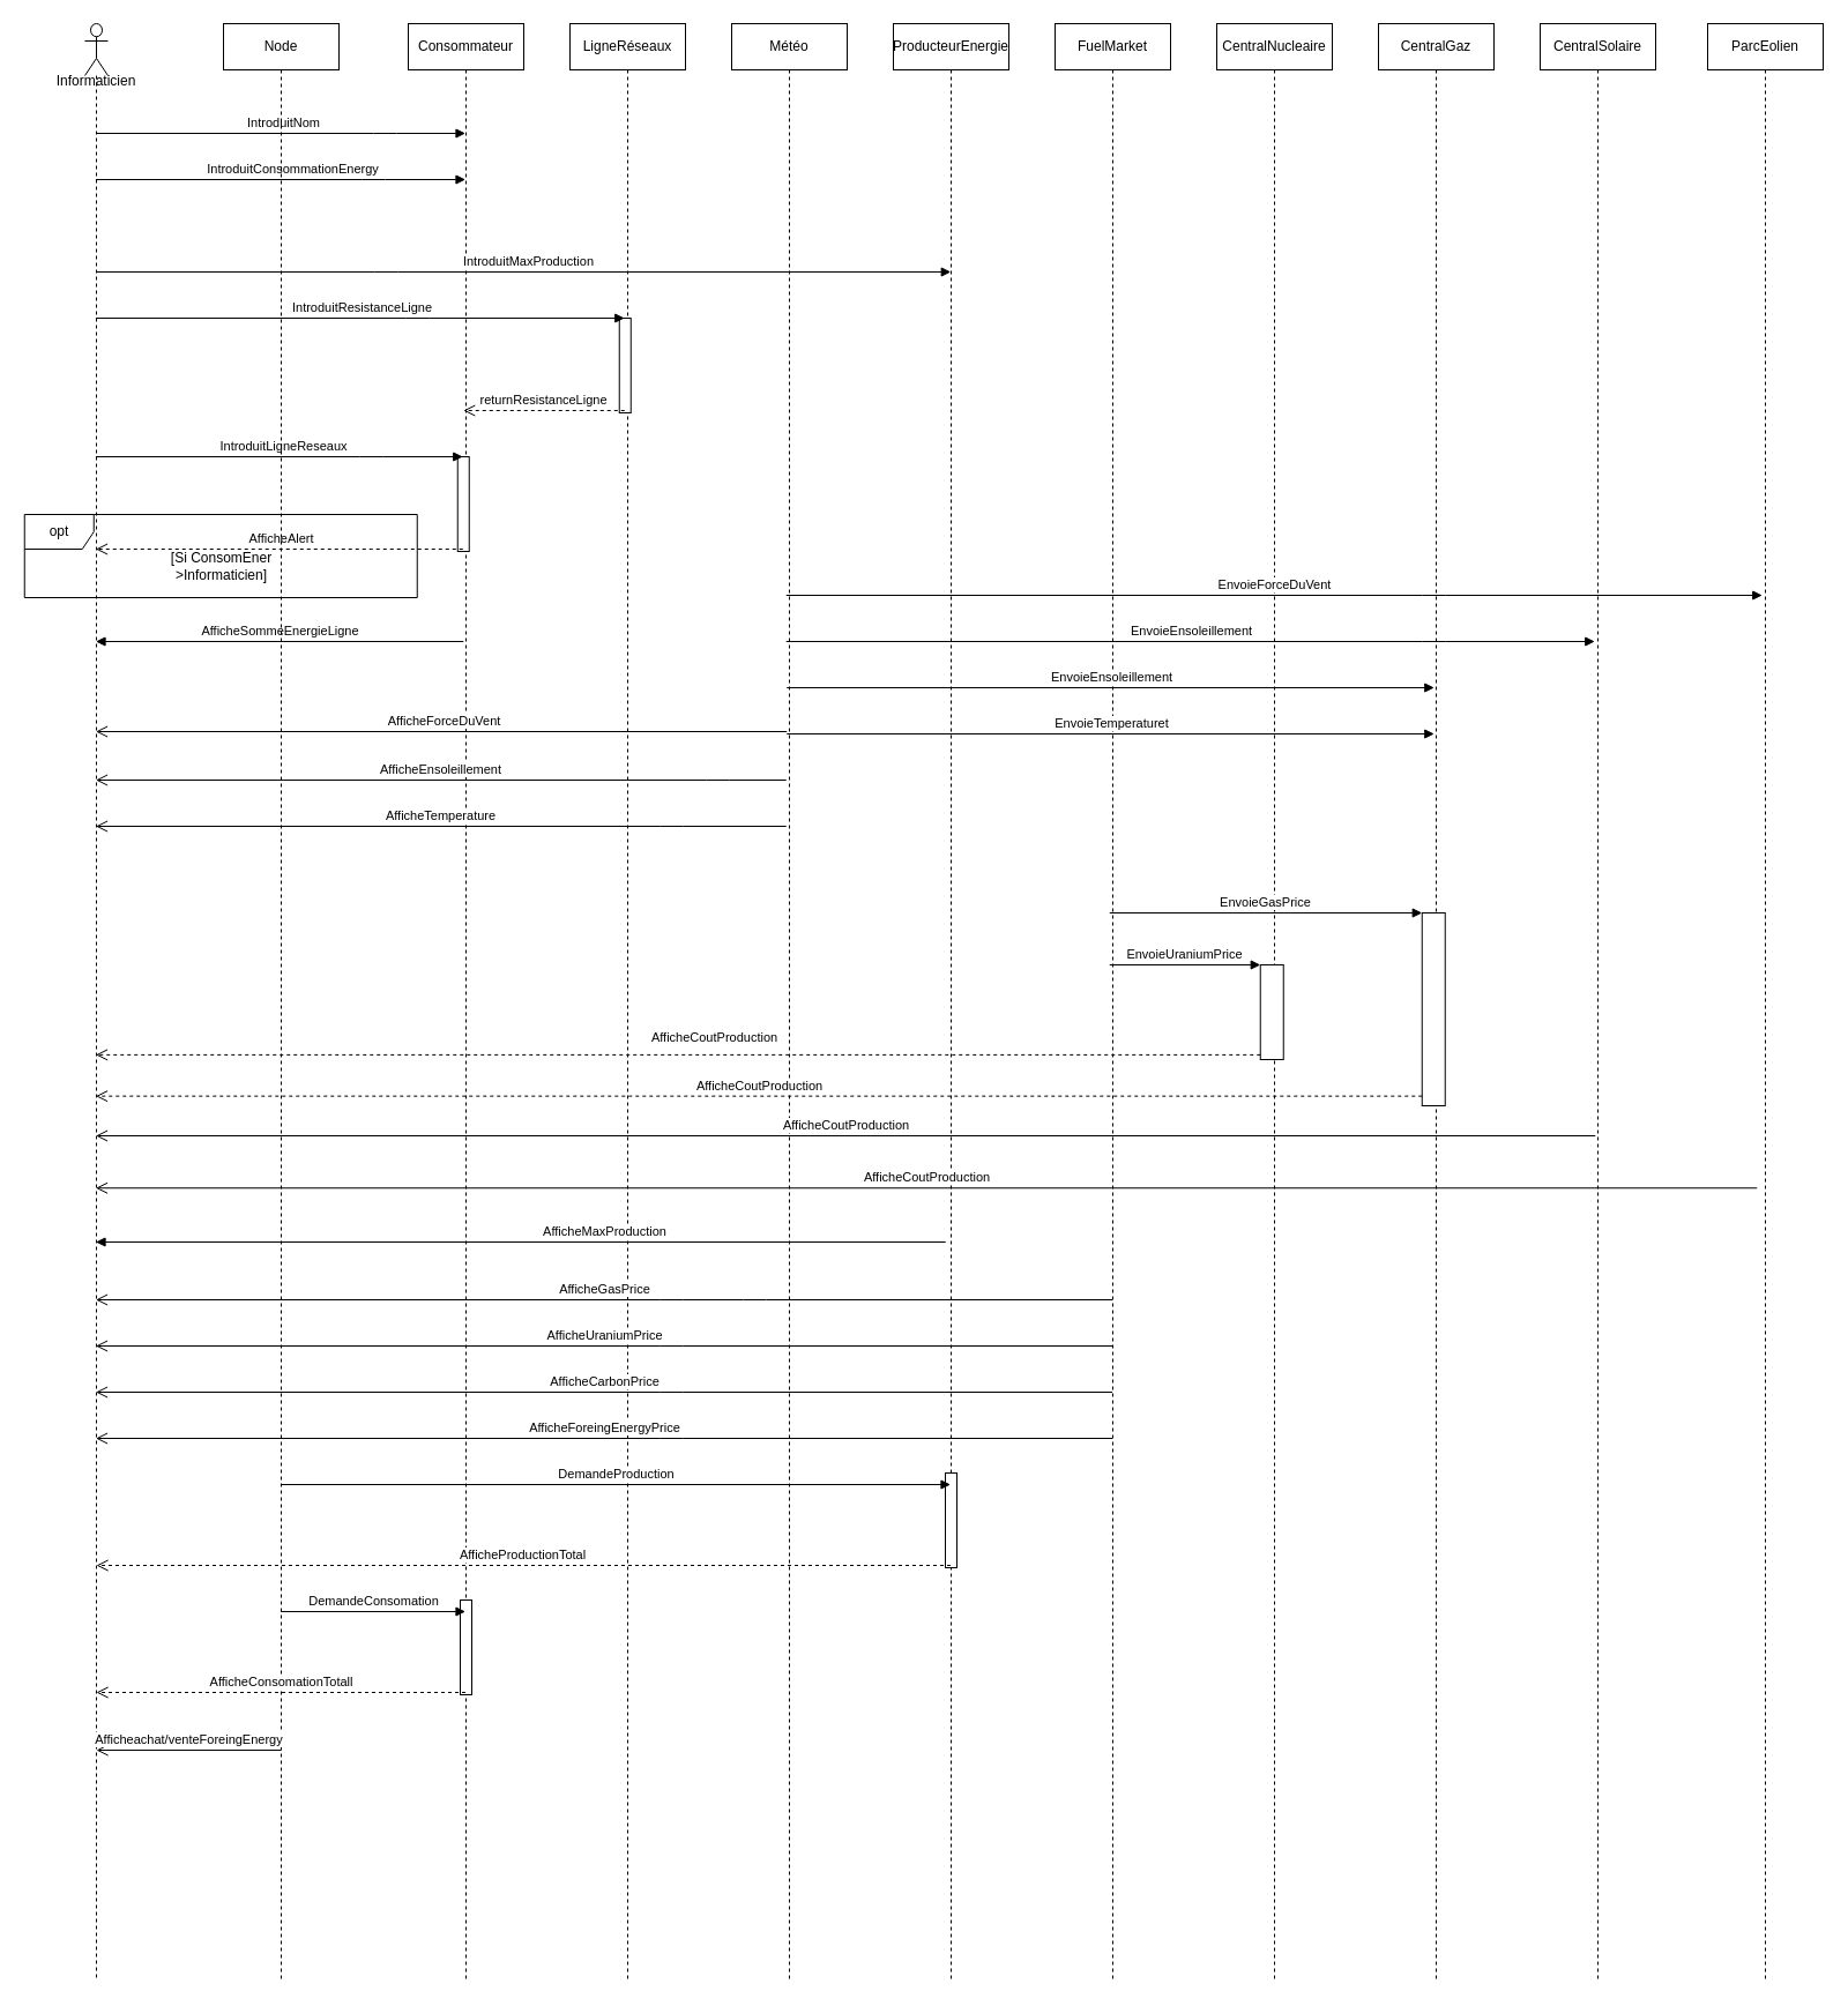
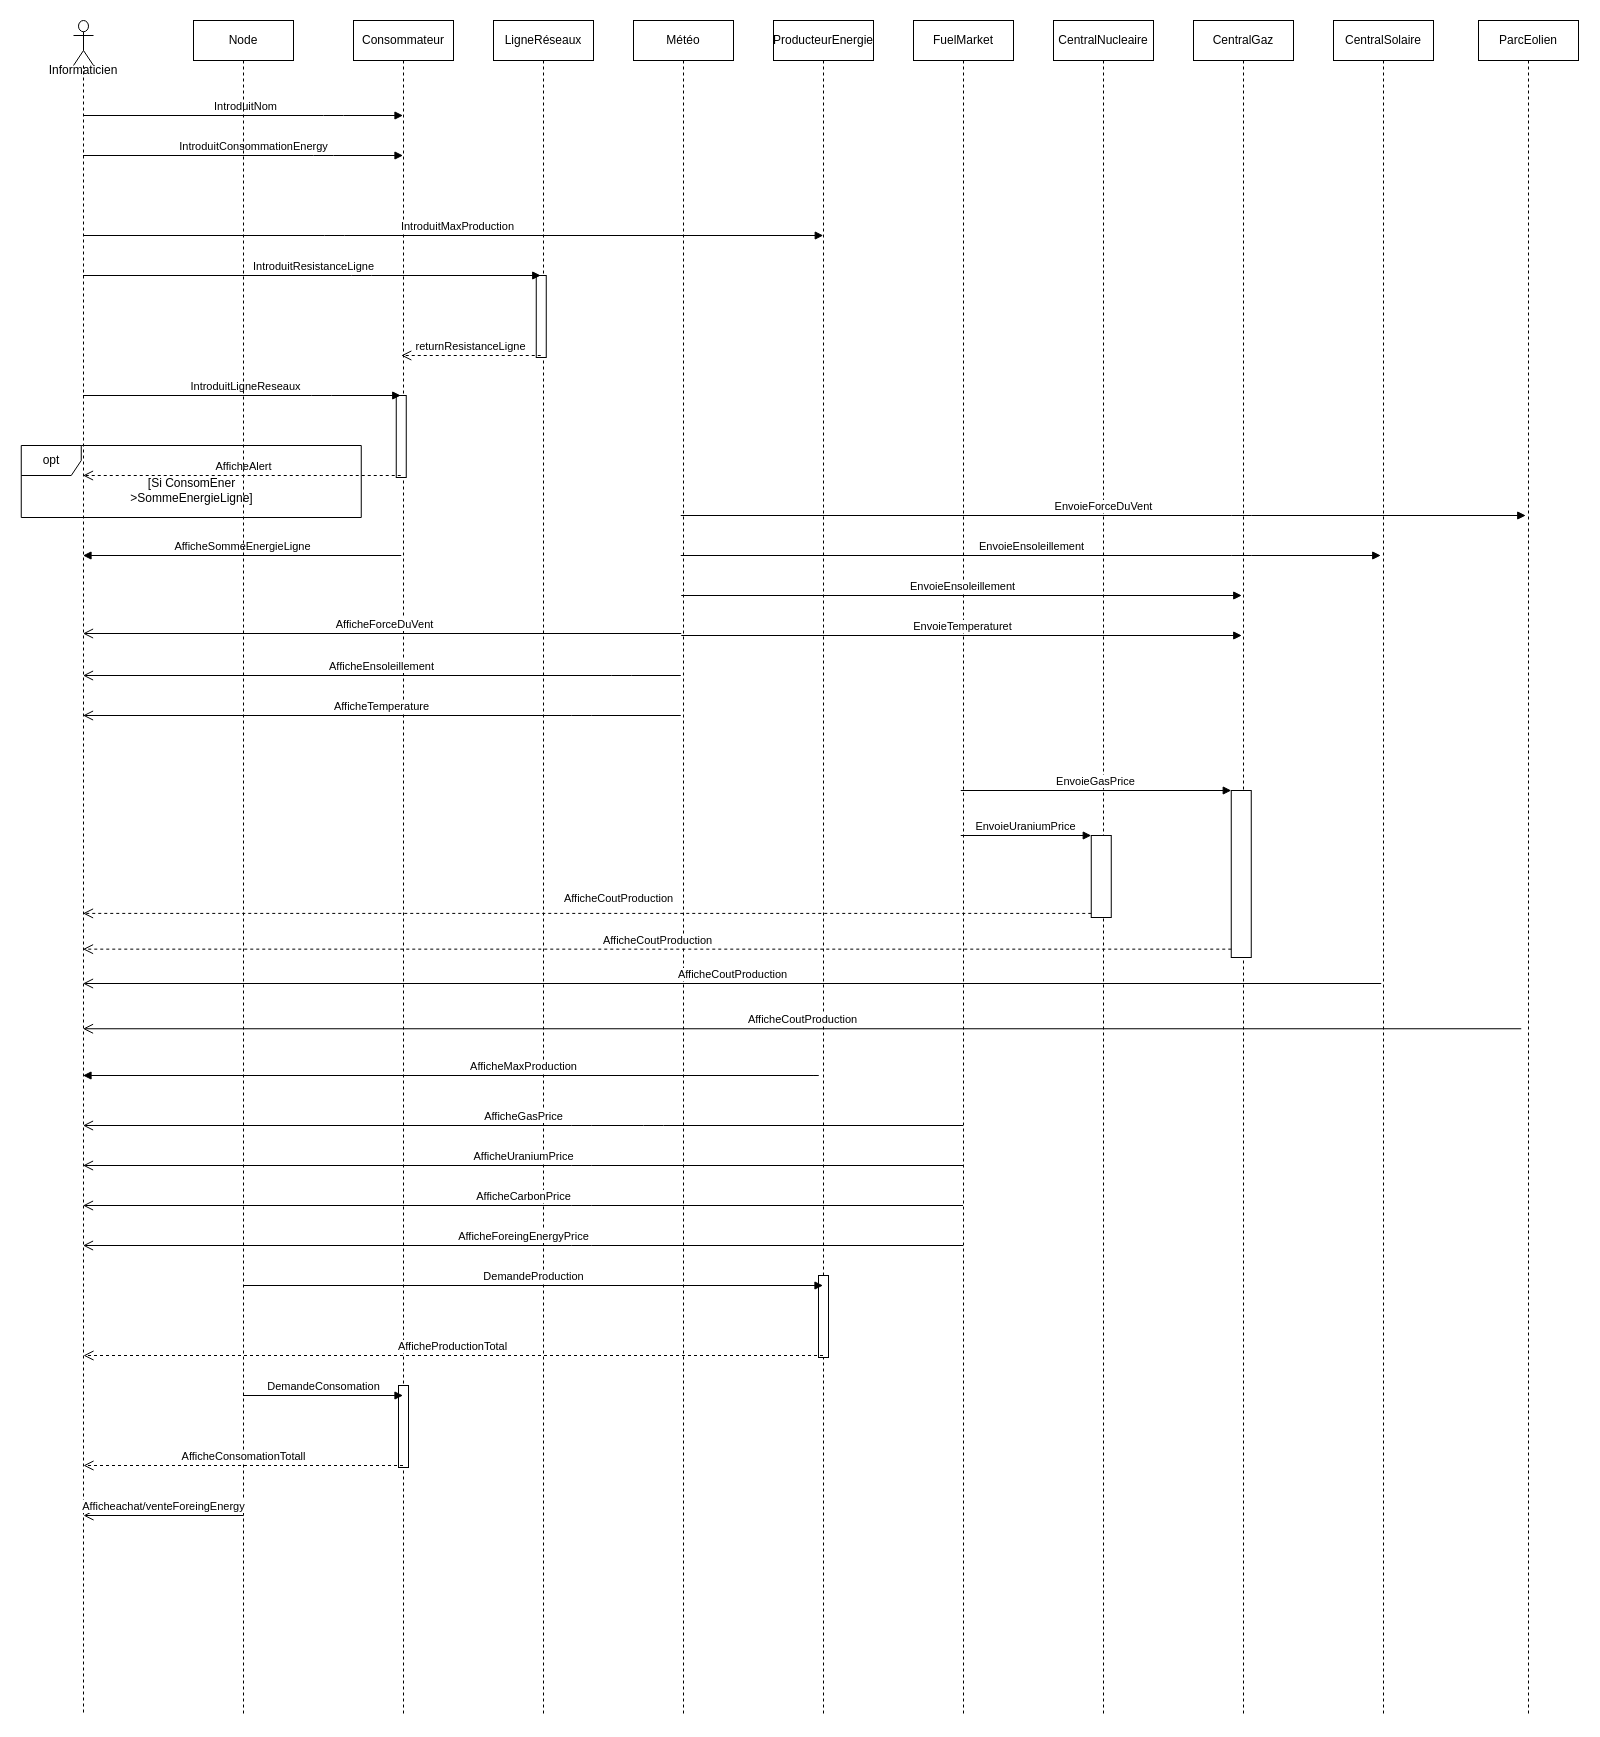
  <mxCell id="0" />
  <mxCell id="1" parent="0" />
  <mxCell id="2" value="Informaticien" style="shape=umlLifeline;participant=umlActor;perimeter=lifelinePerimeter;whiteSpace=wrap;html=1;container=1;collapsible=0;recursiveResize=0;verticalAlign=top;spacingTop=36;outlineConnect=0;size=45;" parent="1" vertex="1"><mxGeometry x="73" y="20" width="20" height="1695" as="geometry" /></mxCell>
  <mxCell id="3" value="Consommateur" style="shape=umlLifeline;perimeter=lifelinePerimeter;whiteSpace=wrap;html=1;container=1;collapsible=0;recursiveResize=0;outlineConnect=0;" parent="1" vertex="1"><mxGeometry x="353" y="20" width="100" height="1695" as="geometry" /></mxCell>
  <mxCell id="4" value="" style="html=1;points=[];perimeter=orthogonalPerimeter;" parent="3" vertex="1"><mxGeometry x="42.75" y="375" width="10" height="82" as="geometry" /></mxCell>
  <mxCell id="5" value="LigneRéseaux" style="shape=umlLifeline;perimeter=lifelinePerimeter;whiteSpace=wrap;html=1;container=1;collapsible=0;recursiveResize=0;outlineConnect=0;" parent="1" vertex="1"><mxGeometry x="493" y="20" width="100" height="1695" as="geometry" /></mxCell>
  <mxCell id="6" value="" style="html=1;points=[];perimeter=orthogonalPerimeter;" parent="5" vertex="1"><mxGeometry x="42.75" y="255" width="10" height="82" as="geometry" /></mxCell>
  <mxCell id="7" value="Météo" style="shape=umlLifeline;perimeter=lifelinePerimeter;whiteSpace=wrap;html=1;container=1;collapsible=0;recursiveResize=0;outlineConnect=0;" parent="1" vertex="1"><mxGeometry x="633" y="20" width="100" height="1695" as="geometry" /></mxCell>
  <mxCell id="8" value="ProducteurEnergie" style="shape=umlLifeline;perimeter=lifelinePerimeter;whiteSpace=wrap;html=1;container=1;collapsible=0;recursiveResize=0;outlineConnect=0;" parent="1" vertex="1"><mxGeometry x="773" y="20" width="100" height="1695" as="geometry" /></mxCell>
  <mxCell id="9" value="" style="html=1;points=[];perimeter=orthogonalPerimeter;" vertex="1" parent="8"><mxGeometry x="45" y="1255" width="10" height="82" as="geometry" /></mxCell>
  <mxCell id="10" value="IntroduitNom" style="html=1;verticalAlign=bottom;endArrow=block;" parent="1" source="2" target="3" edge="1"><mxGeometry x="0.007" width="80" relative="1" as="geometry"><mxPoint x="473" y="275" as="sourcePoint" /><mxPoint x="553" y="275" as="targetPoint" /><Array as="points"><mxPoint x="333" y="115" /></Array><mxPoint x="1" as="offset" /></mxGeometry></mxCell>
  <mxCell id="11" value="IntroduitLigneReseaux" style="html=1;verticalAlign=bottom;endArrow=block;" parent="1" source="2" target="3" edge="1"><mxGeometry x="0.007" y="-240" width="80" relative="1" as="geometry"><mxPoint x="293" y="185" as="sourcePoint" /><mxPoint x="393" y="185" as="targetPoint" /><Array as="points"><mxPoint x="323" y="155" /></Array><mxPoint x="1" as="offset" /></mxGeometry></mxCell>
  <mxCell id="12" value="FuelMarket" style="shape=umlLifeline;perimeter=lifelinePerimeter;whiteSpace=wrap;html=1;container=1;collapsible=0;recursiveResize=0;outlineConnect=0;" parent="1" vertex="1"><mxGeometry x="913" y="20" width="100" height="1695" as="geometry" /></mxCell>
  <mxCell id="13" value="IntroduitResistanceLigne" style="html=1;verticalAlign=bottom;endArrow=block;" parent="1" source="2" edge="1"><mxGeometry x="0.004" width="80" relative="1" as="geometry"><mxPoint x="260.25" y="275" as="sourcePoint" /><mxPoint x="540.25" y="275" as="targetPoint" /><Array as="points"><mxPoint x="360.75" y="275" /></Array><mxPoint as="offset" /></mxGeometry></mxCell>
  <mxCell id="14" value="returnResistanceLigne" style="html=1;verticalAlign=bottom;endArrow=open;dashed=1;endSize=8;" parent="1" edge="1"><mxGeometry relative="1" as="geometry"><mxPoint x="540.25" y="355" as="sourcePoint" /><mxPoint x="400.25" y="355" as="targetPoint" /><Array as="points"><mxPoint x="400.75" y="355" /></Array></mxGeometry></mxCell>
  <mxCell id="15" value="AfficheAlert" style="html=1;verticalAlign=bottom;endArrow=open;dashed=1;endSize=8;" parent="1" target="2" edge="1"><mxGeometry x="-0.007" relative="1" as="geometry"><mxPoint x="400.25" y="475" as="sourcePoint" /><mxPoint x="260.25" y="475" as="targetPoint" /><Array as="points"><mxPoint x="330.75" y="475" /></Array><mxPoint x="1" as="offset" /></mxGeometry></mxCell>
  <mxCell id="16" value="IntroduitConsommationEnergy" style="html=1;verticalAlign=bottom;endArrow=block;" parent="1" source="2" edge="1"><mxGeometry x="0.073" y="240" width="80" relative="1" as="geometry"><mxPoint x="260.25" y="395" as="sourcePoint" /><mxPoint x="400.25" y="395" as="targetPoint" /><Array as="points"><mxPoint x="320.75" y="395" /></Array><mxPoint as="offset" /></mxGeometry></mxCell>
  <mxCell id="17" value="opt" style="shape=umlFrame;whiteSpace=wrap;html=1;" parent="1" vertex="1"><mxGeometry x="20.75" y="445" width="340" height="72" as="geometry" /></mxCell>
- <mxCell id="18" value="[Si ConsomEner&lt;br&gt;&amp;gt;Informaticien]" style="text;html=1;align=center;verticalAlign=middle;resizable=0;points=[];autosize=1;" parent="1" vertex="1"><mxGeometry x="120.75" y="475" width="140" height="30" as="geometry" /></mxCell>
+ <mxCell id="18" value="[Si ConsomEner&lt;br&gt;&amp;gt;SommeEnergieLigne]" style="text;html=1;align=center;verticalAlign=middle;resizable=0;points=[];autosize=1;" parent="1" vertex="1"><mxGeometry x="120.75" y="475" width="140" height="30" as="geometry" /></mxCell>
  <mxCell id="19" value="CentralNucleaire" style="shape=umlLifeline;perimeter=lifelinePerimeter;whiteSpace=wrap;html=1;container=1;collapsible=0;recursiveResize=0;outlineConnect=0;" parent="1" vertex="1"><mxGeometry x="1053" y="20" width="100" height="1695" as="geometry" /></mxCell>
  <mxCell id="20" value="" style="html=1;points=[];perimeter=orthogonalPerimeter;" parent="19" vertex="1"><mxGeometry x="37.75" y="815" width="20" height="82" as="geometry" /></mxCell>
  <mxCell id="21" value="CentralGaz" style="shape=umlLifeline;perimeter=lifelinePerimeter;whiteSpace=wrap;html=1;container=1;collapsible=0;recursiveResize=0;outlineConnect=0;" parent="1" vertex="1"><mxGeometry x="1193" y="20" width="100" height="1695" as="geometry" /></mxCell>
  <mxCell id="22" value="" style="html=1;points=[];perimeter=orthogonalPerimeter;" parent="21" vertex="1"><mxGeometry x="37.75" y="770" width="20" height="167" as="geometry" /></mxCell>
  <mxCell id="23" value="CentralSolaire" style="shape=umlLifeline;perimeter=lifelinePerimeter;whiteSpace=wrap;html=1;container=1;collapsible=0;recursiveResize=0;outlineConnect=0;" parent="1" vertex="1"><mxGeometry x="1333" y="20" width="100" height="1695" as="geometry" /></mxCell>
  <mxCell id="24" value="ParcEolien" style="shape=umlLifeline;perimeter=lifelinePerimeter;whiteSpace=wrap;html=1;container=1;collapsible=0;recursiveResize=0;outlineConnect=0;" parent="1" vertex="1"><mxGeometry x="1478" y="20" width="100" height="1695" as="geometry" /></mxCell>
  <mxCell id="25" value="AfficheForceDuVent" style="html=1;verticalAlign=bottom;endArrow=open;endSize=8;" parent="1" target="2" edge="1"><mxGeometry x="-0.008" relative="1" as="geometry"><mxPoint x="260.25" y="633" as="targetPoint" /><mxPoint x="680.75" y="633" as="sourcePoint" /><mxPoint as="offset" /></mxGeometry></mxCell>
  <mxCell id="26" value="AfficheEnsoleillement" style="html=1;verticalAlign=bottom;endArrow=open;endSize=8;" parent="1" target="2" edge="1"><mxGeometry relative="1" as="geometry"><mxPoint x="260.25" y="675" as="targetPoint" /><mxPoint x="680.25" y="675" as="sourcePoint" /><Array as="points"><mxPoint x="620.75" y="675" /></Array></mxGeometry></mxCell>
  <mxCell id="27" value="AfficheTemperature" style="html=1;verticalAlign=bottom;endArrow=open;endSize=8;" parent="1" target="2" edge="1"><mxGeometry relative="1" as="geometry"><mxPoint x="260.25" y="715" as="targetPoint" /><mxPoint x="680.25" y="715" as="sourcePoint" /><Array as="points"><mxPoint x="580.75" y="715" /></Array></mxGeometry></mxCell>
  <mxCell id="28" value="EnvoieUraniumPrice" style="html=1;verticalAlign=bottom;endArrow=block;entryX=0;entryY=0;" parent="1" target="20" edge="1"><mxGeometry relative="1" as="geometry"><mxPoint x="960.25" y="835" as="sourcePoint" /></mxGeometry></mxCell>
  <mxCell id="29" value="AfficheCoutProduction" style="html=1;verticalAlign=bottom;endArrow=open;dashed=1;endSize=8;exitX=0;exitY=0.95;" parent="1" source="20" target="2" edge="1"><mxGeometry x="-0.061" y="-6" relative="1" as="geometry"><mxPoint x="260.25" y="911" as="targetPoint" /><mxPoint as="offset" /></mxGeometry></mxCell>
  <mxCell id="30" value="AfficheMaxProduction" style="html=1;verticalAlign=bottom;endArrow=block;" parent="1" edge="1" target="2"><mxGeometry width="80" relative="1" as="geometry"><mxPoint x="683" y="1075" as="sourcePoint" /><mxPoint x="260.75" y="1075" as="targetPoint" /><Array as="points"><mxPoint x="823" y="1075" /></Array></mxGeometry></mxCell>
  <mxCell id="31" value="AfficheSommeEnergieLigne" style="html=1;verticalAlign=bottom;endArrow=block;" parent="1" target="2" edge="1"><mxGeometry width="80" relative="1" as="geometry"><mxPoint x="400.75" y="555" as="sourcePoint" /><mxPoint x="260.25" y="555" as="targetPoint" /><Array as="points"><mxPoint x="400.75" y="555" /></Array></mxGeometry></mxCell>
  <mxCell id="32" value="EnvoieGasPrice" style="html=1;verticalAlign=bottom;endArrow=block;entryX=0;entryY=0;" parent="1" target="22" edge="1"><mxGeometry relative="1" as="geometry"><mxPoint x="960.25" y="790" as="sourcePoint" /></mxGeometry></mxCell>
  <mxCell id="33" value="AfficheCoutProduction" style="html=1;verticalAlign=bottom;endArrow=open;dashed=1;endSize=8;exitX=0;exitY=0.95;" parent="1" source="22" target="2" edge="1"><mxGeometry relative="1" as="geometry"><mxPoint x="260.25" y="946.75" as="targetPoint" /></mxGeometry></mxCell>
  <mxCell id="34" value="AfficheCoutProduction" style="html=1;verticalAlign=bottom;endArrow=open;endSize=8;" parent="1" target="2" edge="1"><mxGeometry relative="1" as="geometry"><mxPoint x="260.25" y="983" as="targetPoint" /><mxPoint x="1380.75" y="983" as="sourcePoint" /></mxGeometry></mxCell>
  <mxCell id="35" value="AfficheCoutProduction" style="html=1;verticalAlign=bottom;endArrow=open;endSize=8;exitX=0;exitY=0.95;" parent="1" target="2" edge="1"><mxGeometry relative="1" as="geometry"><mxPoint x="260.25" y="1028.25" as="targetPoint" /><mxPoint x="1520.75" y="1028.25" as="sourcePoint" /></mxGeometry></mxCell>
  <mxCell id="36" value="EnvoieForceDuVent" style="html=1;verticalAlign=bottom;endArrow=block;" parent="1" edge="1"><mxGeometry width="80" relative="1" as="geometry"><mxPoint x="680.25" y="515" as="sourcePoint" /><mxPoint x="1525.25" y="515" as="targetPoint" /><Array as="points"><mxPoint x="1240.75" y="515" /></Array></mxGeometry></mxCell>
  <mxCell id="37" value="EnvoieEnsoleillement" style="html=1;verticalAlign=bottom;endArrow=block;" parent="1" edge="1"><mxGeometry x="-0.001" width="80" relative="1" as="geometry"><mxPoint x="680.25" y="555" as="sourcePoint" /><mxPoint x="1380.25" y="555" as="targetPoint" /><Array as="points"><mxPoint x="1240.75" y="555" /></Array><mxPoint x="1" as="offset" /></mxGeometry></mxCell>
  <mxCell id="38" value="EnvoieEnsoleillement" style="html=1;verticalAlign=bottom;endArrow=block;" edge="1" parent="1"><mxGeometry x="-0.001" width="80" relative="1" as="geometry"><mxPoint x="680.75" y="595" as="sourcePoint" /><mxPoint x="1241.75" y="595" as="targetPoint" /><Array as="points"><mxPoint x="1241.25" y="595" /></Array><mxPoint x="1" as="offset" /></mxGeometry></mxCell>
  <mxCell id="39" value="EnvoieTemperaturet" style="html=1;verticalAlign=bottom;endArrow=block;" edge="1" parent="1"><mxGeometry x="-0.001" width="80" relative="1" as="geometry"><mxPoint x="680.75" y="635" as="sourcePoint" /><mxPoint x="1241.75" y="635" as="targetPoint" /><Array as="points"><mxPoint x="1241.25" y="635" /></Array><mxPoint x="1" as="offset" /></mxGeometry></mxCell>
  <mxCell id="40" value="IntroduitMaxProduction" style="html=1;verticalAlign=bottom;endArrow=block;" edge="1" parent="1" source="2"><mxGeometry x="0.007" width="80" relative="1" as="geometry"><mxPoint x="263.25" y="235" as="sourcePoint" /><mxPoint x="822.75" y="235" as="targetPoint" /><Array as="points"><mxPoint x="333.75" y="235" /></Array><mxPoint x="1" as="offset" /></mxGeometry></mxCell>
  <mxCell id="41" value="AfficheGasPrice" style="html=1;verticalAlign=bottom;endArrow=open;endSize=8;" edge="1" parent="1" target="2"><mxGeometry relative="1" as="geometry"><mxPoint x="260.75" y="1125" as="targetPoint" /><mxPoint x="962.5" y="1125" as="sourcePoint" /><Array as="points"><mxPoint x="653" y="1125" /><mxPoint x="581.25" y="1125" /></Array></mxGeometry></mxCell>
  <mxCell id="42" value="AfficheUraniumPrice" style="html=1;verticalAlign=bottom;endArrow=open;endSize=8;" edge="1" parent="1" target="2"><mxGeometry relative="1" as="geometry"><mxPoint x="260.75" y="1165" as="targetPoint" /><mxPoint x="962.5" y="1165" as="sourcePoint" /><Array as="points"><mxPoint x="581.25" y="1165" /></Array></mxGeometry></mxCell>
  <mxCell id="43" value="AfficheForeingEnergyPrice" style="html=1;verticalAlign=bottom;endArrow=open;endSize=8;" edge="1" parent="1" target="2"><mxGeometry relative="1" as="geometry"><mxPoint x="260.75" y="1245" as="targetPoint" /><mxPoint x="962.5" y="1245" as="sourcePoint" /><Array as="points"><mxPoint x="581.25" y="1245" /></Array></mxGeometry></mxCell>
  <mxCell id="44" value="AfficheCarbonPrice" style="html=1;verticalAlign=bottom;endArrow=open;endSize=8;" edge="1" parent="1" target="2"><mxGeometry relative="1" as="geometry"><mxPoint x="260.75" y="1205" as="targetPoint" /><mxPoint x="962.5" y="1205" as="sourcePoint" /><Array as="points"><mxPoint x="581.25" y="1205" /></Array></mxGeometry></mxCell>
  <mxCell id="45" value="Node" style="shape=umlLifeline;perimeter=lifelinePerimeter;whiteSpace=wrap;html=1;container=1;collapsible=0;recursiveResize=0;outlineConnect=0;" vertex="1" parent="1"><mxGeometry x="193" y="20" width="100" height="1695" as="geometry" /></mxCell>
  <mxCell id="46" value="AfficheProductionTotal" style="html=1;verticalAlign=bottom;endArrow=open;endSize=8;dashed=1;" edge="1" parent="1" source="8"><mxGeometry relative="1" as="geometry"><mxPoint x="83" y="1355" as="targetPoint" /><mxPoint x="243" y="1355" as="sourcePoint" /><Array as="points" /></mxGeometry></mxCell>
  <mxCell id="47" value="DemandeProduction" style="html=1;verticalAlign=bottom;endArrow=block;" edge="1" parent="1" target="8"><mxGeometry relative="1" as="geometry"><mxPoint x="243" y="1285" as="sourcePoint" /><mxPoint x="513.5" y="1285" as="targetPoint" /></mxGeometry></mxCell>
  <mxCell id="48" value="" style="html=1;points=[];perimeter=orthogonalPerimeter;" vertex="1" parent="1"><mxGeometry x="398" y="1385" width="10" height="82" as="geometry" /></mxCell>
  <mxCell id="49" value="AfficheConsomationTotall" style="html=1;verticalAlign=bottom;endArrow=open;endSize=8;dashed=1;" edge="1" parent="1"><mxGeometry relative="1" as="geometry"><mxPoint x="83" y="1465" as="targetPoint" /><mxPoint x="402.5" y="1465" as="sourcePoint" /><Array as="points" /></mxGeometry></mxCell>
  <mxCell id="50" value="DemandeConsomation" style="html=1;verticalAlign=bottom;endArrow=block;" edge="1" parent="1" source="45"><mxGeometry relative="1" as="geometry"><mxPoint x="-177" y="1395" as="sourcePoint" /><mxPoint x="402.5" y="1395" as="targetPoint" /></mxGeometry></mxCell>
  <mxCell id="51" value="Afficheachat/venteForeingEnergy" style="html=1;verticalAlign=bottom;endArrow=open;endSize=8;" edge="1" parent="1"><mxGeometry relative="1" as="geometry"><mxPoint x="83" y="1515" as="targetPoint" /><mxPoint x="243" y="1515" as="sourcePoint" /><Array as="points" /></mxGeometry></mxCell>
